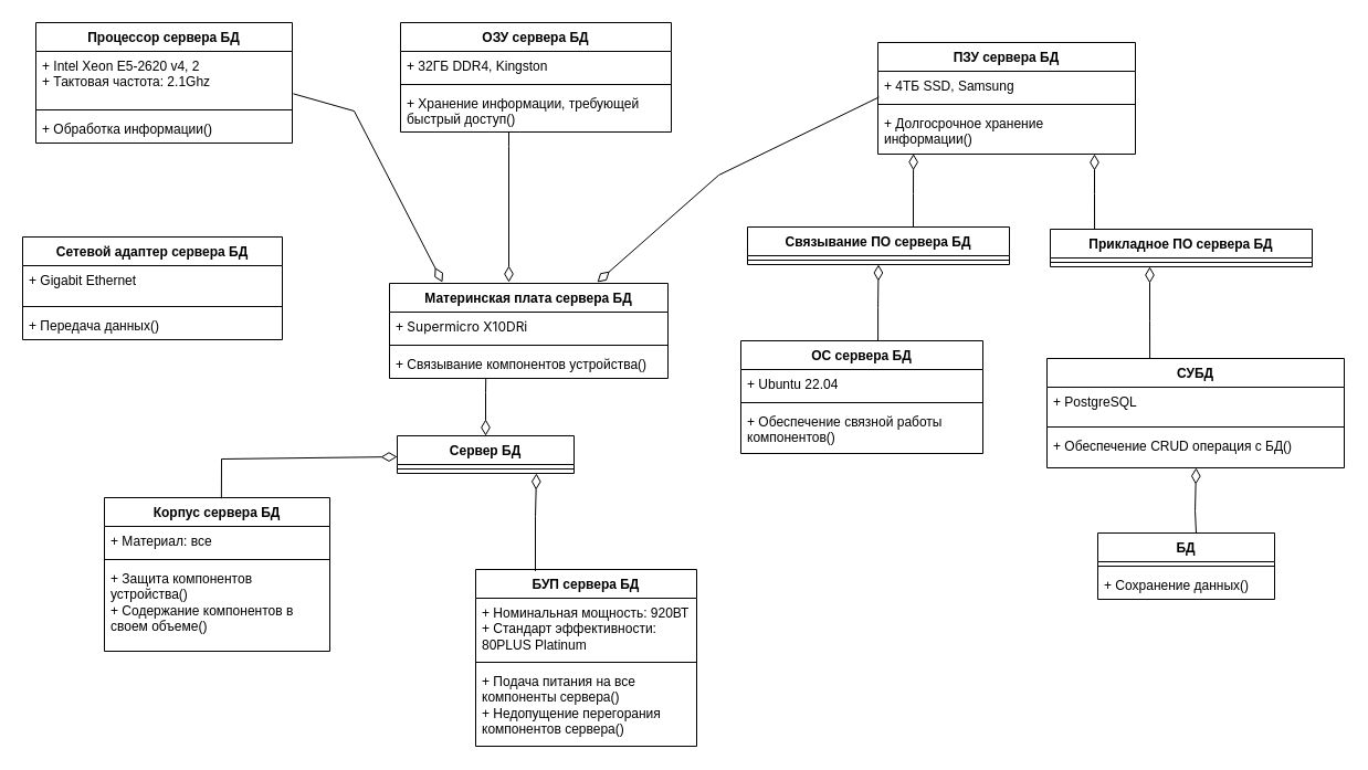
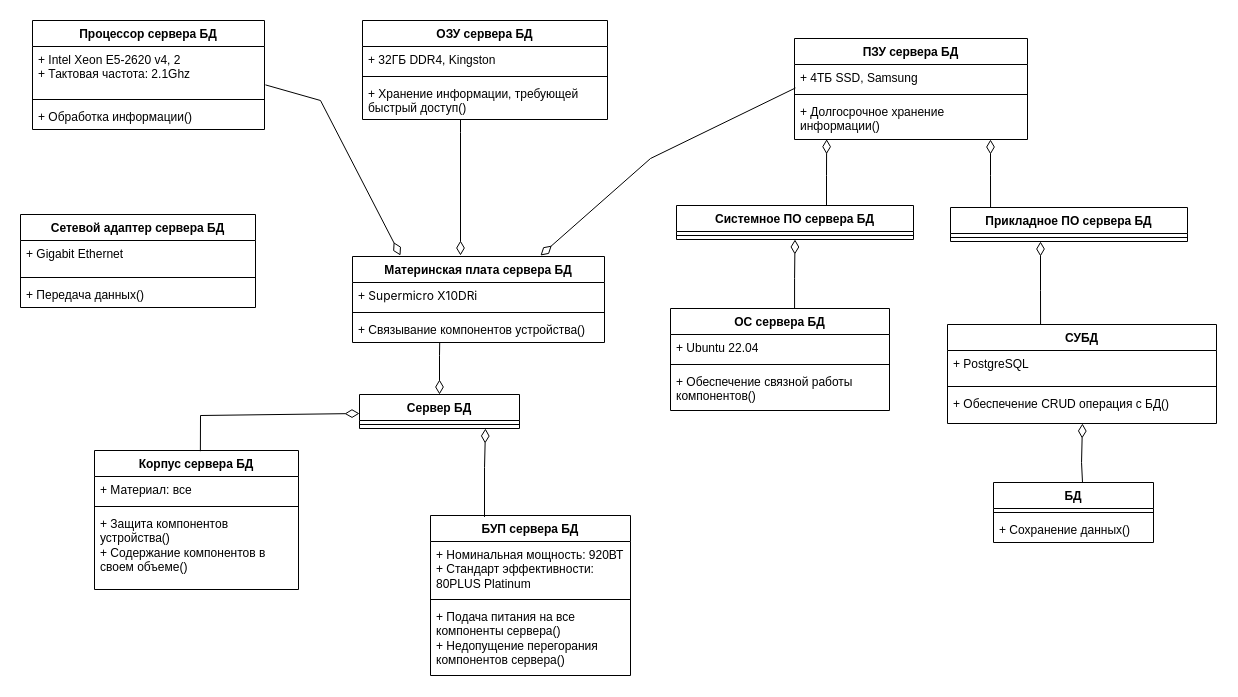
  <mxCell id="0" />
  <mxCell id="1" parent="0" />
  <mxCell id="2" value="Сервер БД" style="swimlane;fontStyle=1;align=center;verticalAlign=top;childLayout=stackLayout;horizontal=1;startSize=26;horizontalStack=0;resizeParent=1;resizeParentMax=0;resizeLast=0;collapsible=1;marginBottom=0;whiteSpace=wrap;html=1;" vertex="1" parent="1"><mxGeometry x="359" y="394" width="160" height="34" as="geometry" /></mxCell>
  <mxCell id="3" value="" style="line;strokeWidth=1;fillColor=none;align=left;verticalAlign=middle;spacingTop=-1;spacingLeft=3;spacingRight=3;rotatable=0;labelPosition=right;points=[];portConstraint=eastwest;strokeColor=inherit;" vertex="1" parent="2"><mxGeometry y="26" width="160" height="8" as="geometry" /></mxCell>
  <mxCell id="4" value="Корпус сервера БД" style="swimlane;fontStyle=1;align=center;verticalAlign=top;childLayout=stackLayout;horizontal=1;startSize=26;horizontalStack=0;resizeParent=1;resizeParentMax=0;resizeLast=0;collapsible=1;marginBottom=0;whiteSpace=wrap;html=1;" vertex="1" parent="1"><mxGeometry x="94" y="450" width="204" height="139" as="geometry" /></mxCell>
  <mxCell id="5" value="+ Материал: все" style="text;strokeColor=none;fillColor=none;align=left;verticalAlign=top;spacingLeft=4;spacingRight=4;overflow=hidden;rotatable=0;points=[[0,0.5],[1,0.5]];portConstraint=eastwest;whiteSpace=wrap;html=1;" vertex="1" parent="4"><mxGeometry y="26" width="204" height="26" as="geometry" /></mxCell>
  <mxCell id="6" value="" style="line;strokeWidth=1;fillColor=none;align=left;verticalAlign=middle;spacingTop=-1;spacingLeft=3;spacingRight=3;rotatable=0;labelPosition=right;points=[];portConstraint=eastwest;strokeColor=inherit;" vertex="1" parent="4"><mxGeometry y="52" width="204" height="8" as="geometry" /></mxCell>
  <mxCell id="7" value="+ Защита компонентов устройства()&lt;div&gt;+ Содержание компонентов в своем объеме()&lt;/div&gt;" style="text;strokeColor=none;fillColor=none;align=left;verticalAlign=top;spacingLeft=4;spacingRight=4;overflow=hidden;rotatable=0;points=[[0,0.5],[1,0.5]];portConstraint=eastwest;whiteSpace=wrap;html=1;" vertex="1" parent="4"><mxGeometry y="60" width="204" height="79" as="geometry" /></mxCell>
  <mxCell id="8" value="Материнская плата сервера БД" style="swimlane;fontStyle=1;align=center;verticalAlign=top;childLayout=stackLayout;horizontal=1;startSize=26;horizontalStack=0;resizeParent=1;resizeParentMax=0;resizeLast=0;collapsible=1;marginBottom=0;whiteSpace=wrap;html=1;" vertex="1" parent="1"><mxGeometry x="352" y="256" width="252" height="86" as="geometry" /></mxCell>
  <mxCell id="9" value="&lt;span style=&quot;background-color: rgb(255, 255, 255);&quot;&gt;&lt;font style=&quot;font-size: 12px;&quot;&gt;+&amp;nbsp;&lt;span style=&quot;font-family: Inter, -apple-system, BlinkMacSystemFont, &amp;quot;Segoe UI&amp;quot;, Roboto, Helvetica, Arial, sans-serif, &amp;quot;Apple Color Emoji&amp;quot;, &amp;quot;Segoe UI Emoji&amp;quot;, &amp;quot;Segoe UI Symbol&amp;quot;; white-space-collapse: preserve;&quot;&gt;Supermicro X10DRi&lt;/span&gt;&lt;/font&gt;&lt;/span&gt;&lt;div style=&quot;&quot;&gt;&lt;span style=&quot;background-color: rgb(255, 255, 255);&quot;&gt;&lt;span style=&quot;font-family: Inter, -apple-system, BlinkMacSystemFont, &amp;quot;Segoe UI&amp;quot;, Roboto, Helvetica, Arial, sans-serif, &amp;quot;Apple Color Emoji&amp;quot;, &amp;quot;Segoe UI Emoji&amp;quot;, &amp;quot;Segoe UI Symbol&amp;quot;; font-size: 16px; white-space-collapse: preserve;&quot;&gt;&lt;br&gt;&lt;/span&gt;&lt;/span&gt;&lt;/div&gt;" style="text;strokeColor=none;fillColor=none;align=left;verticalAlign=top;spacingLeft=4;spacingRight=4;overflow=hidden;rotatable=0;points=[[0,0.5],[1,0.5]];portConstraint=eastwest;whiteSpace=wrap;html=1;" vertex="1" parent="8"><mxGeometry y="26" width="252" height="26" as="geometry" /></mxCell>
  <mxCell id="10" value="" style="line;strokeWidth=1;fillColor=none;align=left;verticalAlign=middle;spacingTop=-1;spacingLeft=3;spacingRight=3;rotatable=0;labelPosition=right;points=[];portConstraint=eastwest;strokeColor=inherit;" vertex="1" parent="8"><mxGeometry y="52" width="252" height="8" as="geometry" /></mxCell>
  <mxCell id="11" value="+ Связывание компонентов устройства()" style="text;strokeColor=none;fillColor=none;align=left;verticalAlign=top;spacingLeft=4;spacingRight=4;overflow=hidden;rotatable=0;points=[[0,0.5],[1,0.5]];portConstraint=eastwest;whiteSpace=wrap;html=1;" vertex="1" parent="8"><mxGeometry y="60" width="252" height="26" as="geometry" /></mxCell>
  <mxCell id="12" value="Процессор сервера БД" style="swimlane;fontStyle=1;align=center;verticalAlign=top;childLayout=stackLayout;horizontal=1;startSize=26;horizontalStack=0;resizeParent=1;resizeParentMax=0;resizeLast=0;collapsible=1;marginBottom=0;whiteSpace=wrap;html=1;" vertex="1" parent="1"><mxGeometry x="32" y="20" width="232" height="109" as="geometry" /></mxCell>
  <mxCell id="13" value="+ Intel Xeon E5-2620 v4, 2&lt;div&gt;+ Тактовая частота: 2.1Ghz&lt;/div&gt;" style="text;strokeColor=none;fillColor=none;align=left;verticalAlign=top;spacingLeft=4;spacingRight=4;overflow=hidden;rotatable=0;points=[[0,0.5],[1,0.5]];portConstraint=eastwest;whiteSpace=wrap;html=1;" vertex="1" parent="12"><mxGeometry y="26" width="232" height="49" as="geometry" /></mxCell>
  <mxCell id="14" value="" style="line;strokeWidth=1;fillColor=none;align=left;verticalAlign=middle;spacingTop=-1;spacingLeft=3;spacingRight=3;rotatable=0;labelPosition=right;points=[];portConstraint=eastwest;strokeColor=inherit;" vertex="1" parent="12"><mxGeometry y="75" width="232" height="8" as="geometry" /></mxCell>
  <mxCell id="15" value="+ Обработка информации()" style="text;strokeColor=none;fillColor=none;align=left;verticalAlign=top;spacingLeft=4;spacingRight=4;overflow=hidden;rotatable=0;points=[[0,0.5],[1,0.5]];portConstraint=eastwest;whiteSpace=wrap;html=1;" vertex="1" parent="12"><mxGeometry y="83" width="232" height="26" as="geometry" /></mxCell>
  <mxCell id="16" value="ОЗУ сервера БД" style="swimlane;fontStyle=1;align=center;verticalAlign=top;childLayout=stackLayout;horizontal=1;startSize=26;horizontalStack=0;resizeParent=1;resizeParentMax=0;resizeLast=0;collapsible=1;marginBottom=0;whiteSpace=wrap;html=1;" vertex="1" parent="1"><mxGeometry x="362" y="20" width="245" height="99" as="geometry" /></mxCell>
  <mxCell id="17" value="+ 32ГБ DDR4, Kingston" style="text;strokeColor=none;fillColor=none;align=left;verticalAlign=top;spacingLeft=4;spacingRight=4;overflow=hidden;rotatable=0;points=[[0,0.5],[1,0.5]];portConstraint=eastwest;whiteSpace=wrap;html=1;" vertex="1" parent="16"><mxGeometry y="26" width="245" height="26" as="geometry" /></mxCell>
  <mxCell id="18" value="" style="line;strokeWidth=1;fillColor=none;align=left;verticalAlign=middle;spacingTop=-1;spacingLeft=3;spacingRight=3;rotatable=0;labelPosition=right;points=[];portConstraint=eastwest;strokeColor=inherit;" vertex="1" parent="16"><mxGeometry y="52" width="245" height="8" as="geometry" /></mxCell>
  <mxCell id="19" value="+ Хранение информации, требующей быстрый доступ()" style="text;strokeColor=none;fillColor=none;align=left;verticalAlign=top;spacingLeft=4;spacingRight=4;overflow=hidden;rotatable=0;points=[[0,0.5],[1,0.5]];portConstraint=eastwest;whiteSpace=wrap;html=1;" vertex="1" parent="16"><mxGeometry y="60" width="245" height="39" as="geometry" /></mxCell>
  <mxCell id="20" value="ПЗУ сервера БД" style="swimlane;fontStyle=1;align=center;verticalAlign=top;childLayout=stackLayout;horizontal=1;startSize=26;horizontalStack=0;resizeParent=1;resizeParentMax=0;resizeLast=0;collapsible=1;marginBottom=0;whiteSpace=wrap;html=1;" vertex="1" parent="1"><mxGeometry x="794" y="38" width="233" height="101" as="geometry" /></mxCell>
  <mxCell id="21" value="+ 4ТБ SSD, Samsung" style="text;strokeColor=none;fillColor=none;align=left;verticalAlign=top;spacingLeft=4;spacingRight=4;overflow=hidden;rotatable=0;points=[[0,0.5],[1,0.5]];portConstraint=eastwest;whiteSpace=wrap;html=1;" vertex="1" parent="20"><mxGeometry y="26" width="233" height="26" as="geometry" /></mxCell>
  <mxCell id="22" value="" style="line;strokeWidth=1;fillColor=none;align=left;verticalAlign=middle;spacingTop=-1;spacingLeft=3;spacingRight=3;rotatable=0;labelPosition=right;points=[];portConstraint=eastwest;strokeColor=inherit;" vertex="1" parent="20"><mxGeometry y="52" width="233" height="8" as="geometry" /></mxCell>
  <mxCell id="23" value="+ Долгосрочное хранение информации()" style="text;strokeColor=none;fillColor=none;align=left;verticalAlign=top;spacingLeft=4;spacingRight=4;overflow=hidden;rotatable=0;points=[[0,0.5],[1,0.5]];portConstraint=eastwest;whiteSpace=wrap;html=1;" vertex="1" parent="20"><mxGeometry y="60" width="233" height="41" as="geometry" /></mxCell>
  <mxCell id="24" value="Сетевой адаптер сервера БД" style="swimlane;fontStyle=1;align=center;verticalAlign=top;childLayout=stackLayout;horizontal=1;startSize=26;horizontalStack=0;resizeParent=1;resizeParentMax=0;resizeLast=0;collapsible=1;marginBottom=0;whiteSpace=wrap;html=1;" vertex="1" parent="1"><mxGeometry x="20" y="214" width="235" height="93" as="geometry" /></mxCell>
  <mxCell id="25" value="+ Gigabit Ethernet" style="text;strokeColor=none;fillColor=none;align=left;verticalAlign=top;spacingLeft=4;spacingRight=4;overflow=hidden;rotatable=0;points=[[0,0.5],[1,0.5]];portConstraint=eastwest;whiteSpace=wrap;html=1;" vertex="1" parent="24"><mxGeometry y="26" width="235" height="33" as="geometry" /></mxCell>
  <mxCell id="26" value="" style="line;strokeWidth=1;fillColor=none;align=left;verticalAlign=middle;spacingTop=-1;spacingLeft=3;spacingRight=3;rotatable=0;labelPosition=right;points=[];portConstraint=eastwest;strokeColor=inherit;" vertex="1" parent="24"><mxGeometry y="59" width="235" height="8" as="geometry" /></mxCell>
  <mxCell id="27" value="+ Передача данных()" style="text;strokeColor=none;fillColor=none;align=left;verticalAlign=top;spacingLeft=4;spacingRight=4;overflow=hidden;rotatable=0;points=[[0,0.5],[1,0.5]];portConstraint=eastwest;whiteSpace=wrap;html=1;" vertex="1" parent="24"><mxGeometry y="67" width="235" height="26" as="geometry" /></mxCell>
- <mxCell id="28" value="Связывание ПО сервера БД" style="swimlane;fontStyle=1;align=center;verticalAlign=top;childLayout=stackLayout;horizontal=1;startSize=26;horizontalStack=0;resizeParent=1;resizeParentMax=0;resizeLast=0;collapsible=1;marginBottom=0;whiteSpace=wrap;html=1;" vertex="1" parent="1"><mxGeometry x="676" y="205" width="237" height="34" as="geometry" /></mxCell>
+ <mxCell id="28" value="Системное ПО сервера БД" style="swimlane;fontStyle=1;align=center;verticalAlign=top;childLayout=stackLayout;horizontal=1;startSize=26;horizontalStack=0;resizeParent=1;resizeParentMax=0;resizeLast=0;collapsible=1;marginBottom=0;whiteSpace=wrap;html=1;" vertex="1" parent="1"><mxGeometry x="676" y="205" width="237" height="34" as="geometry" /></mxCell>
  <mxCell id="29" value="" style="line;strokeWidth=1;fillColor=none;align=left;verticalAlign=middle;spacingTop=-1;spacingLeft=3;spacingRight=3;rotatable=0;labelPosition=right;points=[];portConstraint=eastwest;strokeColor=inherit;" vertex="1" parent="28"><mxGeometry y="26" width="237" height="8" as="geometry" /></mxCell>
  <mxCell id="30" value="Прикладное ПО сервера БД" style="swimlane;fontStyle=1;align=center;verticalAlign=top;childLayout=stackLayout;horizontal=1;startSize=26;horizontalStack=0;resizeParent=1;resizeParentMax=0;resizeLast=0;collapsible=1;marginBottom=0;whiteSpace=wrap;html=1;" vertex="1" parent="1"><mxGeometry x="950" y="207" width="237" height="34" as="geometry" /></mxCell>
  <mxCell id="31" value="" style="line;strokeWidth=1;fillColor=none;align=left;verticalAlign=middle;spacingTop=-1;spacingLeft=3;spacingRight=3;rotatable=0;labelPosition=right;points=[];portConstraint=eastwest;strokeColor=inherit;" vertex="1" parent="30"><mxGeometry y="26" width="237" height="8" as="geometry" /></mxCell>
  <mxCell id="32" value="ОС сервера БД" style="swimlane;fontStyle=1;align=center;verticalAlign=top;childLayout=stackLayout;horizontal=1;startSize=26;horizontalStack=0;resizeParent=1;resizeParentMax=0;resizeLast=0;collapsible=1;marginBottom=0;whiteSpace=wrap;html=1;" vertex="1" parent="1"><mxGeometry x="670" y="308" width="219" height="102" as="geometry" /></mxCell>
  <mxCell id="33" value="+ Ubuntu 22.04" style="text;strokeColor=none;fillColor=none;align=left;verticalAlign=top;spacingLeft=4;spacingRight=4;overflow=hidden;rotatable=0;points=[[0,0.5],[1,0.5]];portConstraint=eastwest;whiteSpace=wrap;html=1;" vertex="1" parent="32"><mxGeometry y="26" width="219" height="26" as="geometry" /></mxCell>
  <mxCell id="34" value="" style="line;strokeWidth=1;fillColor=none;align=left;verticalAlign=middle;spacingTop=-1;spacingLeft=3;spacingRight=3;rotatable=0;labelPosition=right;points=[];portConstraint=eastwest;strokeColor=inherit;" vertex="1" parent="32"><mxGeometry y="52" width="219" height="8" as="geometry" /></mxCell>
  <mxCell id="35" value="+ Обеспечение связной работы компонентов()" style="text;strokeColor=none;fillColor=none;align=left;verticalAlign=top;spacingLeft=4;spacingRight=4;overflow=hidden;rotatable=0;points=[[0,0.5],[1,0.5]];portConstraint=eastwest;whiteSpace=wrap;html=1;" vertex="1" parent="32"><mxGeometry y="60" width="219" height="42" as="geometry" /></mxCell>
  <mxCell id="36" value="СУБД" style="swimlane;fontStyle=1;align=center;verticalAlign=top;childLayout=stackLayout;horizontal=1;startSize=26;horizontalStack=0;resizeParent=1;resizeParentMax=0;resizeLast=0;collapsible=1;marginBottom=0;whiteSpace=wrap;html=1;" vertex="1" parent="1"><mxGeometry x="947" y="324" width="269" height="99" as="geometry" /></mxCell>
  <mxCell id="37" value="+ PostgreSQL" style="text;strokeColor=none;fillColor=none;align=left;verticalAlign=top;spacingLeft=4;spacingRight=4;overflow=hidden;rotatable=0;points=[[0,0.5],[1,0.5]];portConstraint=eastwest;whiteSpace=wrap;html=1;" vertex="1" parent="36"><mxGeometry y="26" width="269" height="32" as="geometry" /></mxCell>
  <mxCell id="38" value="" style="line;strokeWidth=1;fillColor=none;align=left;verticalAlign=middle;spacingTop=-1;spacingLeft=3;spacingRight=3;rotatable=0;labelPosition=right;points=[];portConstraint=eastwest;strokeColor=inherit;" vertex="1" parent="36"><mxGeometry y="58" width="269" height="8" as="geometry" /></mxCell>
  <mxCell id="39" value="&lt;div&gt;+ Обеспечение CRUD операция с БД()&lt;/div&gt;" style="text;strokeColor=none;fillColor=none;align=left;verticalAlign=top;spacingLeft=4;spacingRight=4;overflow=hidden;rotatable=0;points=[[0,0.5],[1,0.5]];portConstraint=eastwest;whiteSpace=wrap;html=1;" vertex="1" parent="36"><mxGeometry y="66" width="269" height="33" as="geometry" /></mxCell>
  <mxCell id="40" value="" style="endArrow=diamondThin;endFill=0;endSize=12;html=1;rounded=0;exitX=0.519;exitY=0.005;exitDx=0;exitDy=0;exitPerimeter=0;" edge="1" parent="1" source="4"><mxGeometry width="160" relative="1" as="geometry"><mxPoint x="200" y="445" as="sourcePoint" /><mxPoint x="359" y="413" as="targetPoint" /><Array as="points"><mxPoint x="200" y="415" /></Array></mxGeometry></mxCell>
  <mxCell id="41" value="" style="endArrow=diamondThin;endFill=0;endSize=12;html=1;rounded=0;exitX=0.346;exitY=1.016;exitDx=0;exitDy=0;exitPerimeter=0;entryX=0.5;entryY=0;entryDx=0;entryDy=0;" edge="1" parent="1" source="11" target="2"><mxGeometry width="160" relative="1" as="geometry"><mxPoint x="190" y="378" as="sourcePoint" /><mxPoint x="349" y="340" as="targetPoint" /><Array as="points"><mxPoint x="439" y="355" /></Array></mxGeometry></mxCell>
  <mxCell id="42" value="" style="endArrow=diamondThin;endFill=0;endSize=12;html=1;rounded=0;exitX=0.346;exitY=1.016;exitDx=0;exitDy=0;exitPerimeter=0;" edge="1" parent="1"><mxGeometry width="160" relative="1" as="geometry"><mxPoint x="460" y="119" as="sourcePoint" /><mxPoint x="460" y="255" as="targetPoint" /><Array as="points"><mxPoint x="460" y="132" /></Array></mxGeometry></mxCell>
  <mxCell id="43" value="" style="endArrow=diamondThin;endFill=0;endSize=12;html=1;rounded=0;exitX=1.004;exitY=0.783;exitDx=0;exitDy=0;exitPerimeter=0;" edge="1" parent="1" source="13"><mxGeometry width="160" relative="1" as="geometry"><mxPoint x="320" y="87" as="sourcePoint" /><mxPoint x="400" y="255" as="targetPoint" /><Array as="points"><mxPoint x="320" y="100" /></Array></mxGeometry></mxCell>
  <mxCell id="44" value="" style="endArrow=diamondThin;endFill=0;endSize=12;html=1;rounded=0;exitX=0.004;exitY=0.903;exitDx=0;exitDy=0;exitPerimeter=0;" edge="1" parent="1" source="21"><mxGeometry width="160" relative="1" as="geometry"><mxPoint x="790" y="95" as="sourcePoint" /><mxPoint x="540" y="255" as="targetPoint" /><Array as="points"><mxPoint x="650" y="158" /></Array></mxGeometry></mxCell>
  <mxCell id="45" value="" style="endArrow=diamondThin;endFill=0;endSize=12;html=1;rounded=0;entryX=0.138;entryY=0.993;entryDx=0;entryDy=0;entryPerimeter=0;" edge="1" parent="1" target="23"><mxGeometry width="160" relative="1" as="geometry"><mxPoint x="826" y="205" as="sourcePoint" /><mxPoint x="760" y="191" as="targetPoint" /><Array as="points"><mxPoint x="826" y="175" /></Array></mxGeometry></mxCell>
  <mxCell id="46" value="" style="endArrow=diamondThin;endFill=0;endSize=12;html=1;rounded=0;entryX=0.138;entryY=0.993;entryDx=0;entryDy=0;entryPerimeter=0;exitX=0.169;exitY=0.014;exitDx=0;exitDy=0;exitPerimeter=0;" edge="1" parent="1" source="30"><mxGeometry width="160" relative="1" as="geometry"><mxPoint x="990" y="205" as="sourcePoint" /><mxPoint x="990" y="139" as="targetPoint" /><Array as="points"><mxPoint x="990" y="175" /></Array></mxGeometry></mxCell>
  <mxCell id="47" value="" style="endArrow=diamondThin;endFill=0;endSize=12;html=1;rounded=0;entryX=0.5;entryY=1;entryDx=0;entryDy=0;" edge="1" parent="1" target="28"><mxGeometry width="160" relative="1" as="geometry"><mxPoint x="794.07" y="308" as="sourcePoint" /><mxPoint x="794.07" y="242" as="targetPoint" /><Array as="points"><mxPoint x="794.07" y="278" /></Array></mxGeometry></mxCell>
  <mxCell id="48" value="" style="endArrow=diamondThin;endFill=0;endSize=12;html=1;rounded=0;exitX=0.346;exitY=-0.004;exitDx=0;exitDy=0;exitPerimeter=0;" edge="1" parent="1" source="36"><mxGeometry width="160" relative="1" as="geometry"><mxPoint x="1040" y="321" as="sourcePoint" /><mxPoint x="1040" y="241" as="targetPoint" /><Array as="points"><mxPoint x="1040" y="290" /></Array></mxGeometry></mxCell>
  <mxCell id="49" value="БУП сервера БД" style="swimlane;fontStyle=1;align=center;verticalAlign=top;childLayout=stackLayout;horizontal=1;startSize=26;horizontalStack=0;resizeParent=1;resizeParentMax=0;resizeLast=0;collapsible=1;marginBottom=0;whiteSpace=wrap;html=1;" vertex="1" parent="1"><mxGeometry x="430" y="515" width="200" height="160" as="geometry" /></mxCell>
  <mxCell id="50" value="+ Номинальная мощность: 920ВТ&lt;div&gt;+ Стандарт эффективности: 80PLUS Platinum&lt;/div&gt;" style="text;strokeColor=none;fillColor=none;align=left;verticalAlign=top;spacingLeft=4;spacingRight=4;overflow=hidden;rotatable=0;points=[[0,0.5],[1,0.5]];portConstraint=eastwest;whiteSpace=wrap;html=1;" vertex="1" parent="49"><mxGeometry y="26" width="200" height="54" as="geometry" /></mxCell>
  <mxCell id="51" value="" style="line;strokeWidth=1;fillColor=none;align=left;verticalAlign=middle;spacingTop=-1;spacingLeft=3;spacingRight=3;rotatable=0;labelPosition=right;points=[];portConstraint=eastwest;strokeColor=inherit;" vertex="1" parent="49"><mxGeometry y="80" width="200" height="8" as="geometry" /></mxCell>
  <mxCell id="52" value="+ Подача питания на все компоненты сервера()&lt;div&gt;+ Недопущение перегорания компонентов сервера()&lt;/div&gt;" style="text;strokeColor=none;fillColor=none;align=left;verticalAlign=top;spacingLeft=4;spacingRight=4;overflow=hidden;rotatable=0;points=[[0,0.5],[1,0.5]];portConstraint=eastwest;whiteSpace=wrap;html=1;" vertex="1" parent="49"><mxGeometry y="88" width="200" height="72" as="geometry" /></mxCell>
  <mxCell id="53" value="" style="endArrow=diamondThin;endFill=0;endSize=12;html=1;rounded=0;entryX=0.5;entryY=1;entryDx=0;entryDy=0;exitX=0.27;exitY=0.009;exitDx=0;exitDy=0;exitPerimeter=0;" edge="1" parent="1" source="49"><mxGeometry width="160" relative="1" as="geometry"><mxPoint x="484.03" y="497" as="sourcePoint" /><mxPoint x="484.96" y="428" as="targetPoint" /><Array as="points"><mxPoint x="484.03" y="467" /></Array></mxGeometry></mxCell>
  <mxCell id="54" value="БД" style="swimlane;fontStyle=1;align=center;verticalAlign=top;childLayout=stackLayout;horizontal=1;startSize=26;horizontalStack=0;resizeParent=1;resizeParentMax=0;resizeLast=0;collapsible=1;marginBottom=0;whiteSpace=wrap;html=1;" vertex="1" parent="1"><mxGeometry x="993" y="482" width="160" height="60" as="geometry" /></mxCell>
  <mxCell id="55" value="" style="line;strokeWidth=1;fillColor=none;align=left;verticalAlign=middle;spacingTop=-1;spacingLeft=3;spacingRight=3;rotatable=0;labelPosition=right;points=[];portConstraint=eastwest;strokeColor=inherit;" vertex="1" parent="54"><mxGeometry y="26" width="160" height="8" as="geometry" /></mxCell>
  <mxCell id="56" value="+ Сохранение данных()" style="text;strokeColor=none;fillColor=none;align=left;verticalAlign=top;spacingLeft=4;spacingRight=4;overflow=hidden;rotatable=0;points=[[0,0.5],[1,0.5]];portConstraint=eastwest;whiteSpace=wrap;html=1;" vertex="1" parent="54"><mxGeometry y="34" width="160" height="26" as="geometry" /></mxCell>
  <mxCell id="57" value="" style="endArrow=diamondThin;endFill=0;endSize=12;html=1;rounded=0;entryX=0.5;entryY=1;entryDx=0;entryDy=0;" edge="1" parent="1"><mxGeometry width="160" relative="1" as="geometry"><mxPoint x="1082" y="482" as="sourcePoint" /><mxPoint x="1081.97" y="423" as="targetPoint" /><Array as="points"><mxPoint x="1081.04" y="462" /></Array></mxGeometry></mxCell>
